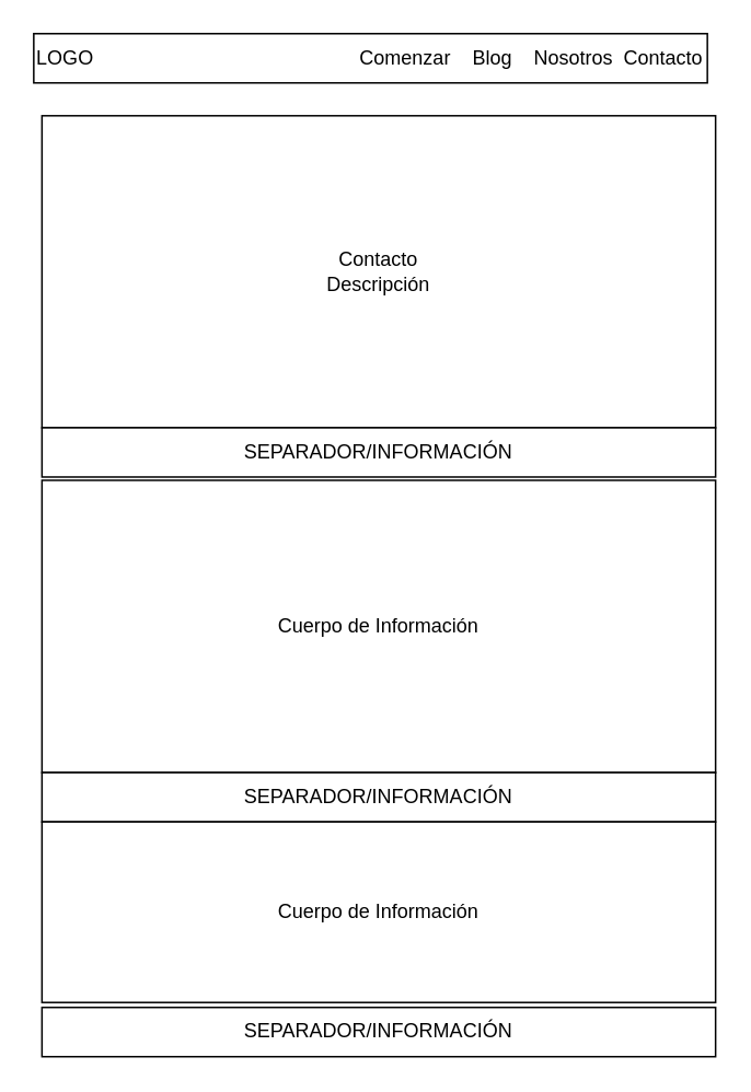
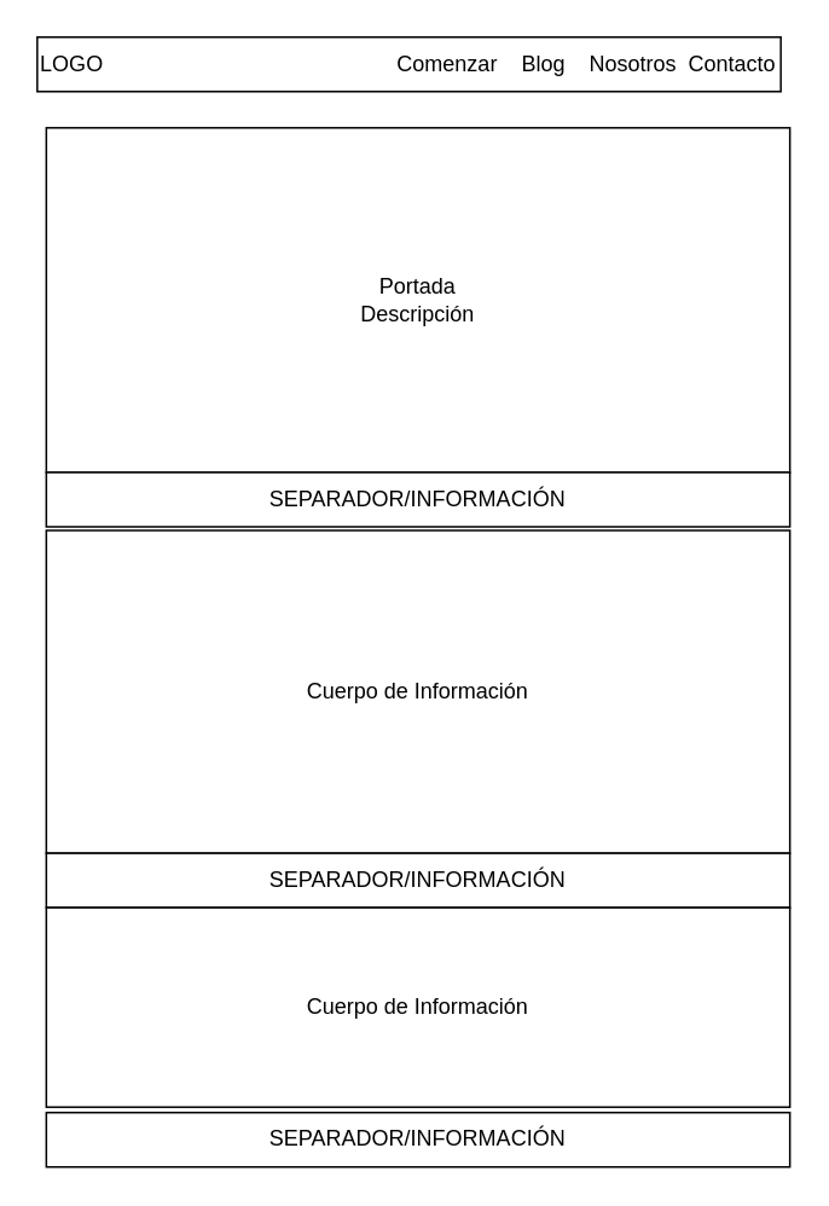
  <mxCell id="0" />
  <mxCell id="1" parent="0" />
  <mxCell id="2" value="LOGO&amp;nbsp; &amp;nbsp;&lt;span style=&quot;white-space: pre&quot;&gt;&#09;&lt;/span&gt;&lt;span style=&quot;white-space: pre&quot;&gt;&#09;&lt;/span&gt;&lt;span style=&quot;white-space: pre&quot;&gt;&#09;&lt;/span&gt;&lt;span style=&quot;white-space: pre&quot;&gt;&#09;&lt;/span&gt;&lt;span style=&quot;white-space: pre&quot;&gt;&#09;&lt;/span&gt;&lt;span style=&quot;white-space: pre&quot;&gt;&#09;&lt;/span&gt; &amp;nbsp; Comenzar&amp;nbsp; &amp;nbsp; Blog&amp;nbsp; &amp;nbsp; Nosotros&amp;nbsp; Contacto" style="rounded=0;whiteSpace=wrap;html=1;align=left;" parent="1" vertex="1"><mxGeometry x="20" y="20" width="410" height="30" as="geometry" /></mxCell>
- <mxCell id="3" value="Contacto&lt;br&gt;Descripción" style="rounded=0;whiteSpace=wrap;html=1;" parent="1" vertex="1"><mxGeometry y="70" width="410" height="190" as="geometry" x="25" /></mxCell>
+ <mxCell id="3" value="Portada&lt;br&gt;Descripción" style="rounded=0;whiteSpace=wrap;html=1;" parent="1" vertex="1"><mxGeometry y="70" width="410" height="190" as="geometry" x="25" /></mxCell>
  <mxCell id="4" value="SEPARADOR/INFORMACIÓN" style="rounded=0;whiteSpace=wrap;html=1;" parent="1" vertex="1"><mxGeometry y="260" width="410" height="30" as="geometry" x="25" /></mxCell>
  <mxCell id="5" value="Cuerpo de Información" style="rounded=0;whiteSpace=wrap;html=1;" parent="1" vertex="1"><mxGeometry y="292" width="410" height="178" as="geometry" x="25" /></mxCell>
  <mxCell id="6" value="SEPARADOR/INFORMACIÓN" style="rounded=0;whiteSpace=wrap;html=1;" parent="1" vertex="1"><mxGeometry y="470" width="410" height="30" as="geometry" x="25" /></mxCell>
  <mxCell id="7" value="Cuerpo de Información" style="rounded=0;whiteSpace=wrap;html=1;" parent="1" vertex="1"><mxGeometry y="500" width="410" height="110" as="geometry" x="25" /></mxCell>
  <mxCell id="8" value="SEPARADOR/INFORMACIÓN" style="rounded=0;whiteSpace=wrap;html=1;" parent="1" vertex="1"><mxGeometry y="613" width="410" height="30" as="geometry" x="25" /></mxCell>
